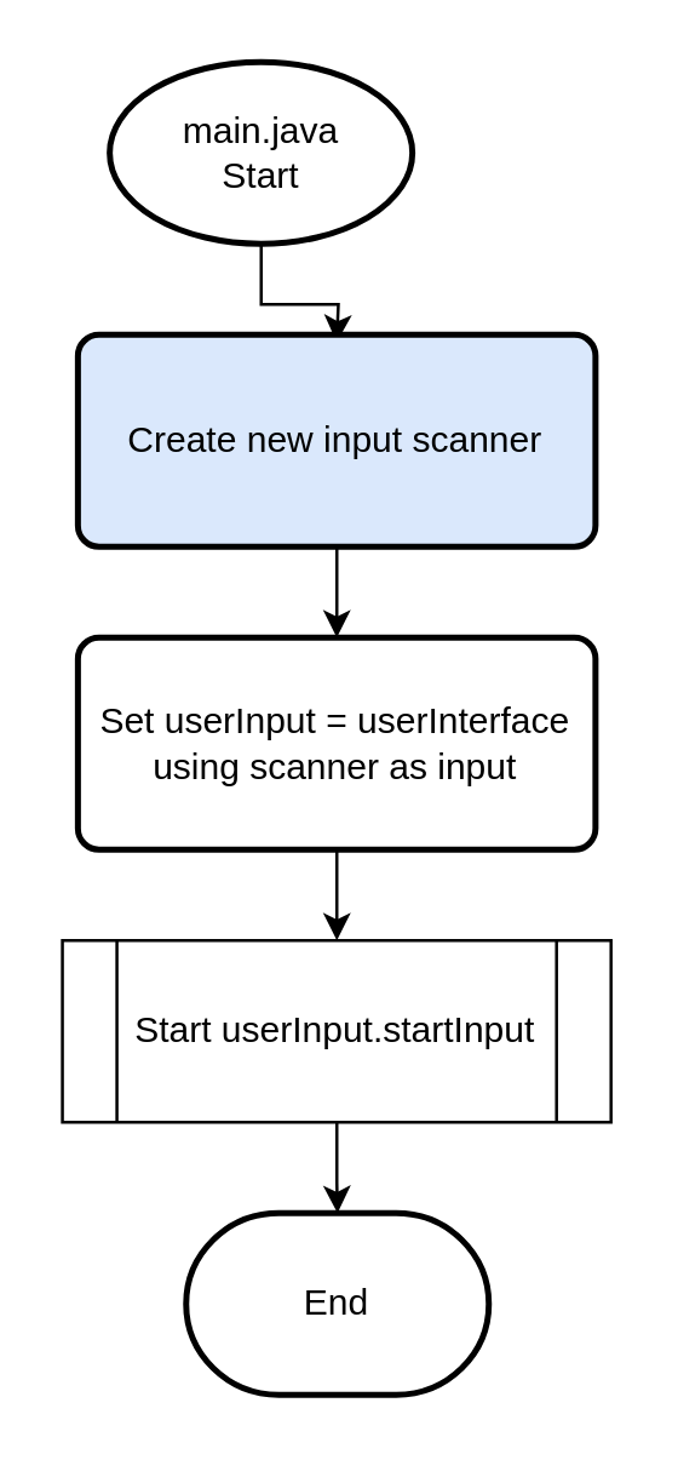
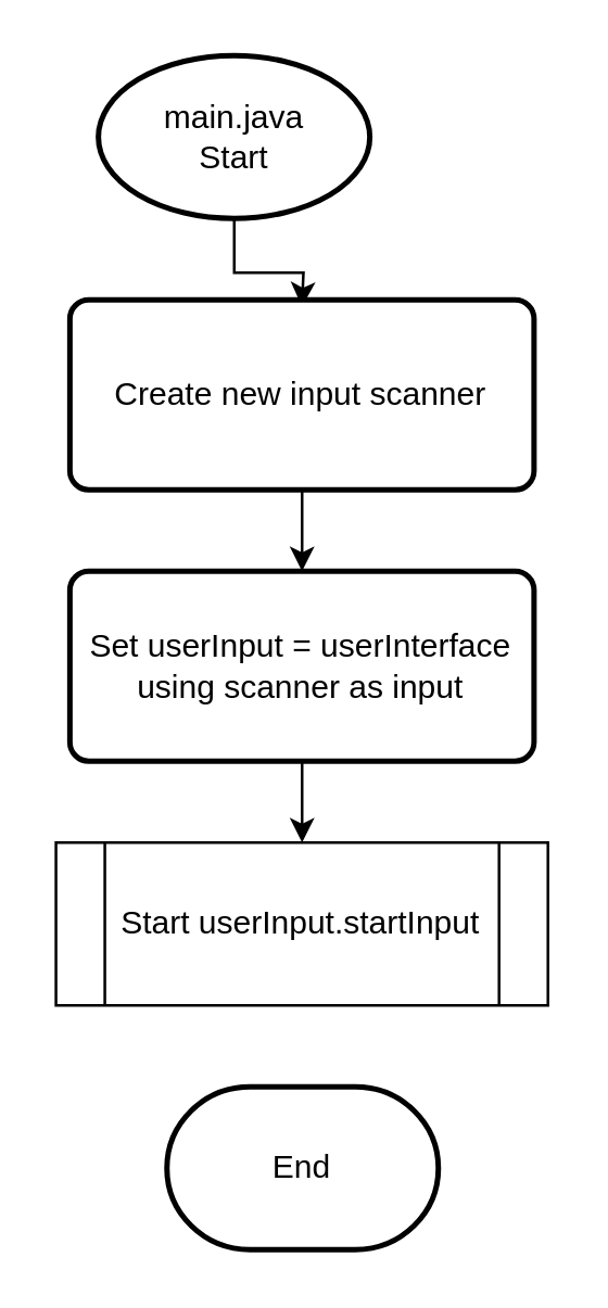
  <mxCell id="0" />
  <mxCell id="1" parent="0" />
  <mxCell id="2" value="" style="edgeStyle=orthogonalEdgeStyle;rounded=0;orthogonalLoop=1;jettySize=auto;html=1;entryX=0.5;entryY=0;entryDx=0;entryDy=0;" parent="1" source="3" edge="1"><mxGeometry relative="1" as="geometry"><mxPoint x="110.755" y="112.5" as="targetPoint" /></mxGeometry></mxCell>
  <mxCell id="3" value="main.java&lt;br&gt;Start" style="strokeWidth=2;html=1;shape=mxgraph.flowchart.start_1;whiteSpace=wrap;" parent="1" vertex="1"><mxGeometry x="35.75" y="20" width="100" height="60" as="geometry" /></mxCell>
  <mxCell id="4" value="" style="edgeStyle=orthogonalEdgeStyle;rounded=0;orthogonalLoop=1;jettySize=auto;html=1;" edge="1" parent="1" source="5"><mxGeometry relative="1" as="geometry"><mxPoint x="110.769" y="210" as="targetPoint" /></mxGeometry></mxCell>
- <mxCell id="5" value="Create new input scanner" style="rounded=1;whiteSpace=wrap;html=1;absoluteArcSize=1;arcSize=14;strokeWidth=2;fillColor=#dae8fc;" vertex="1" parent="1"><mxGeometry x="25.25" y="110" width="171" height="70" as="geometry" /></mxCell>
+ <mxCell id="5" value="Create new input scanner" style="rounded=1;whiteSpace=wrap;html=1;absoluteArcSize=1;arcSize=14;strokeWidth=2;" vertex="1" parent="1"><mxGeometry x="25.25" y="110" width="171" height="70" as="geometry" /></mxCell>
  <mxCell id="6" value="" style="edgeStyle=orthogonalEdgeStyle;rounded=0;orthogonalLoop=1;jettySize=auto;html=1;" edge="1" parent="1" source="7" target="9"><mxGeometry relative="1" as="geometry" /></mxCell>
  <mxCell id="7" value="Set userInput = userInterface using scanner as input" style="rounded=1;whiteSpace=wrap;html=1;absoluteArcSize=1;arcSize=14;strokeWidth=2;" vertex="1" parent="1"><mxGeometry x="25.25" y="210" width="171" height="70" as="geometry" /></mxCell>
- <mxCell id="8" value="" style="edgeStyle=orthogonalEdgeStyle;rounded=0;orthogonalLoop=1;jettySize=auto;html=1;" edge="1" parent="1" source="9" target="10"><mxGeometry relative="1" as="geometry" /></mxCell>
  <mxCell id="9" value="Start userInput.startInput" style="shape=process;whiteSpace=wrap;html=1;backgroundOutline=1;" vertex="1" parent="1"><mxGeometry x="20.13" y="310" width="181.25" height="60" as="geometry" /></mxCell>
  <mxCell id="10" value="End" style="strokeWidth=2;html=1;shape=mxgraph.flowchart.terminator;whiteSpace=wrap;" vertex="1" parent="1"><mxGeometry x="61" y="400" width="100" height="60" as="geometry" /></mxCell>
